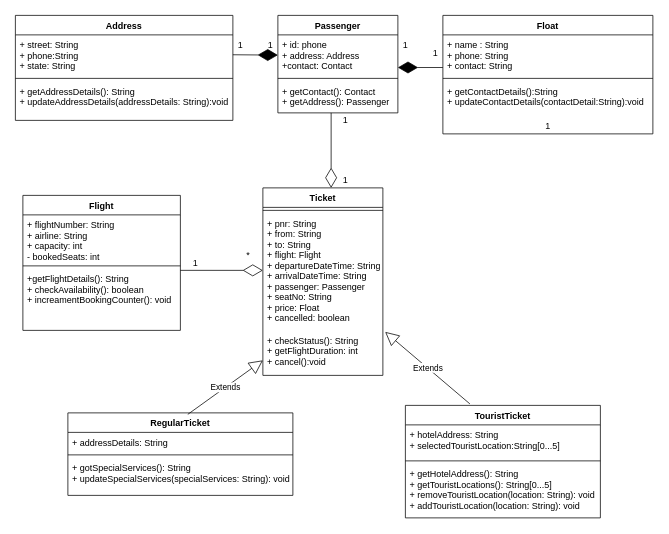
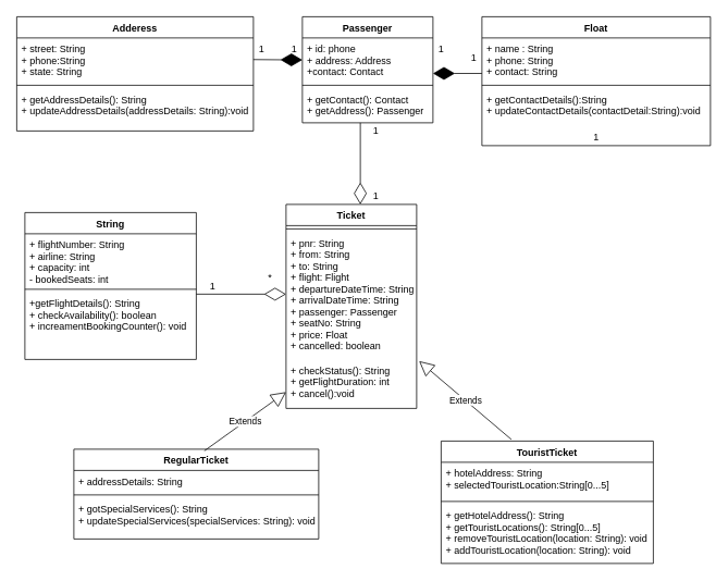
  <mxCell id="0" />
  <mxCell id="1" parent="0" />
- <mxCell id="2" value="Address" style="swimlane;fontStyle=1;align=center;verticalAlign=top;childLayout=stackLayout;horizontal=1;startSize=26;horizontalStack=0;resizeParent=1;resizeParentMax=0;resizeLast=0;collapsible=1;marginBottom=0;" vertex="1" parent="1"><mxGeometry y="20" width="290" height="140" as="geometry" x="20" /></mxCell>
+ <mxCell id="2" value="Adderess" style="swimlane;fontStyle=1;align=center;verticalAlign=top;childLayout=stackLayout;horizontal=1;startSize=26;horizontalStack=0;resizeParent=1;resizeParentMax=0;resizeLast=0;collapsible=1;marginBottom=0;" vertex="1" parent="1"><mxGeometry y="20" width="290" height="140" as="geometry" x="20" /></mxCell>
  <mxCell id="3" value="+ street: String&#10;+ phone:String&#10;+ state: String" style="text;strokeColor=none;fillColor=none;align=left;verticalAlign=top;spacingLeft=4;spacingRight=4;overflow=hidden;rotatable=0;points=[[0,0.5],[1,0.5]];portConstraint=eastwest;" vertex="1" parent="2"><mxGeometry y="26" width="290" height="54" as="geometry" /></mxCell>
  <mxCell id="4" value="" style="line;strokeWidth=1;fillColor=none;align=left;verticalAlign=middle;spacingTop=-1;spacingLeft=3;spacingRight=3;rotatable=0;labelPosition=right;points=[];portConstraint=eastwest;" vertex="1" parent="2"><mxGeometry y="80" width="290" height="8" as="geometry" /></mxCell>
  <mxCell id="5" value="+ getAddressDetails(): String&#10;+ updateAddressDetails(addressDetails: String):void&#10;" style="text;strokeColor=none;fillColor=none;align=left;verticalAlign=top;spacingLeft=4;spacingRight=4;overflow=hidden;rotatable=0;points=[[0,0.5],[1,0.5]];portConstraint=eastwest;" vertex="1" parent="2"><mxGeometry y="88" width="290" height="52" as="geometry" /></mxCell>
  <mxCell id="6" value="Float" style="swimlane;fontStyle=1;align=center;verticalAlign=top;childLayout=stackLayout;horizontal=1;startSize=26;horizontalStack=0;resizeParent=1;resizeParentMax=0;resizeLast=0;collapsible=1;marginBottom=0;" vertex="1" parent="1"><mxGeometry x="590" y="20" width="280" height="158" as="geometry" /></mxCell>
  <mxCell id="7" value="+ name : String&#10;+ phone: String&#10;+ contact: String" style="text;strokeColor=none;fillColor=none;align=left;verticalAlign=top;spacingLeft=4;spacingRight=4;overflow=hidden;rotatable=0;points=[[0,0.5],[1,0.5]];portConstraint=eastwest;" vertex="1" parent="6"><mxGeometry y="26" width="280" height="54" as="geometry" /></mxCell>
  <mxCell id="8" value="" style="line;strokeWidth=1;fillColor=none;align=left;verticalAlign=middle;spacingTop=-1;spacingLeft=3;spacingRight=3;rotatable=0;labelPosition=right;points=[];portConstraint=eastwest;" vertex="1" parent="6"><mxGeometry y="80" width="280" height="8" as="geometry" /></mxCell>
  <mxCell id="9" value="+ getContactDetails():String&#10;+ updateContactDetails(contactDetail:String):void" style="text;strokeColor=none;fillColor=none;align=left;verticalAlign=top;spacingLeft=4;spacingRight=4;overflow=hidden;rotatable=0;points=[[0,0.5],[1,0.5]];portConstraint=eastwest;" vertex="1" parent="6"><mxGeometry y="88" width="280" height="50" as="geometry" /></mxCell>
  <mxCell id="10" value="1" style="text;html=1;align=center;verticalAlign=middle;resizable=0;points=[];autosize=1;" vertex="1" parent="6"><mxGeometry y="138" width="280" height="20" as="geometry" /></mxCell>
  <mxCell id="11" value="Passenger" style="swimlane;fontStyle=1;align=center;verticalAlign=top;childLayout=stackLayout;horizontal=1;startSize=26;horizontalStack=0;resizeParent=1;resizeParentMax=0;resizeLast=0;collapsible=1;marginBottom=0;" vertex="1" parent="1"><mxGeometry x="370" y="20" width="160" height="130" as="geometry" /></mxCell>
  <mxCell id="12" value="+ id: phone&#10;+ address: Address&#10;+contact: Contact" style="text;strokeColor=none;fillColor=none;align=left;verticalAlign=top;spacingLeft=4;spacingRight=4;overflow=hidden;rotatable=0;points=[[0,0.5],[1,0.5]];portConstraint=eastwest;" vertex="1" parent="11"><mxGeometry y="26" width="160" height="54" as="geometry" /></mxCell>
  <mxCell id="13" value="" style="line;strokeWidth=1;fillColor=none;align=left;verticalAlign=middle;spacingTop=-1;spacingLeft=3;spacingRight=3;rotatable=0;labelPosition=right;points=[];portConstraint=eastwest;" vertex="1" parent="11"><mxGeometry y="80" width="160" height="8" as="geometry" /></mxCell>
  <mxCell id="14" value="+ getContact(): Contact&#10;+ getAddress(): Passenger" style="text;strokeColor=none;fillColor=none;align=left;verticalAlign=top;spacingLeft=4;spacingRight=4;overflow=hidden;rotatable=0;points=[[0,0.5],[1,0.5]];portConstraint=eastwest;" vertex="1" parent="11"><mxGeometry y="88" width="160" height="42" as="geometry" /></mxCell>
  <mxCell id="15" value="" style="endArrow=diamondThin;endFill=1;endSize=24;html=1;" edge="1" parent="1"><mxGeometry width="160" relative="1" as="geometry"><mxPoint x="310" y="72.5" as="sourcePoint" /><mxPoint x="370" y="73" as="targetPoint" /></mxGeometry></mxCell>
  <mxCell id="16" value="1" style="text;html=1;align=center;verticalAlign=middle;resizable=0;points=[];autosize=1;" vertex="1" parent="1"><mxGeometry x="310" y="50" width="20" height="20" as="geometry" /></mxCell>
  <mxCell id="17" value="1" style="text;html=1;align=center;verticalAlign=middle;resizable=0;points=[];autosize=1;" vertex="1" parent="1"><mxGeometry x="350" y="50" width="20" height="20" as="geometry" /></mxCell>
  <mxCell id="18" value="" style="endArrow=diamondThin;endFill=1;endSize=24;html=1;" edge="1" parent="1"><mxGeometry width="160" relative="1" as="geometry"><mxPoint x="590" y="89.5" as="sourcePoint" /><mxPoint x="530" y="89.5" as="targetPoint" /></mxGeometry></mxCell>
  <mxCell id="19" value="1" style="text;html=1;align=center;verticalAlign=middle;resizable=0;points=[];autosize=1;" vertex="1" parent="1"><mxGeometry x="530" y="50" width="20" height="20" as="geometry" /></mxCell>
  <mxCell id="20" value="1" style="text;html=1;align=center;verticalAlign=middle;resizable=0;points=[];autosize=1;" vertex="1" parent="1"><mxGeometry x="570" y="60" width="20" height="20" as="geometry" /></mxCell>
  <mxCell id="21" value="Ticket" style="swimlane;fontStyle=1;align=center;verticalAlign=top;childLayout=stackLayout;horizontal=1;startSize=26;horizontalStack=0;resizeParent=1;resizeParentMax=0;resizeLast=0;collapsible=1;marginBottom=0;" vertex="1" parent="1"><mxGeometry x="350" y="250" width="160" height="250" as="geometry" /></mxCell>
  <mxCell id="22" value="" style="line;strokeWidth=1;fillColor=none;align=left;verticalAlign=middle;spacingTop=-1;spacingLeft=3;spacingRight=3;rotatable=0;labelPosition=right;points=[];portConstraint=eastwest;" vertex="1" parent="21"><mxGeometry y="26" width="160" height="8" as="geometry" /></mxCell>
  <mxCell id="23" value="+ pnr: String&#10;+ from: String&#10;+ to: String&#10;+ flight: Flight&#10;+ departureDateTime: String&#10;+ arrivalDateTime: String&#10;+ passenger: Passenger&#10;+ seatNo: String&#10;+ price: Float&#10;+ cancelled: boolean&#10;&#10;" style="text;strokeColor=none;fillColor=none;align=left;verticalAlign=top;spacingLeft=4;spacingRight=4;overflow=hidden;rotatable=0;points=[[0,0.5],[1,0.5]];portConstraint=eastwest;" vertex="1" parent="21"><mxGeometry y="34" width="160" height="156" as="geometry" /></mxCell>
  <mxCell id="24" value="+ checkStatus(): String&#10;+ getFlightDuration: int&#10;+ cancel():void" style="text;strokeColor=none;fillColor=none;align=left;verticalAlign=top;spacingLeft=4;spacingRight=4;overflow=hidden;rotatable=0;points=[[0,0.5],[1,0.5]];portConstraint=eastwest;" vertex="1" parent="21"><mxGeometry y="190" width="160" height="60" as="geometry" /></mxCell>
  <mxCell id="25" value="RegularTicket" style="swimlane;fontStyle=1;align=center;verticalAlign=top;childLayout=stackLayout;horizontal=1;startSize=26;horizontalStack=0;resizeParent=1;resizeParentMax=0;resizeLast=0;collapsible=1;marginBottom=0;" vertex="1" parent="1"><mxGeometry x="90" y="550" width="300" height="110" as="geometry" /></mxCell>
  <mxCell id="26" value="+ addressDetails: String" style="text;strokeColor=none;fillColor=none;align=left;verticalAlign=top;spacingLeft=4;spacingRight=4;overflow=hidden;rotatable=0;points=[[0,0.5],[1,0.5]];portConstraint=eastwest;" vertex="1" parent="25"><mxGeometry y="26" width="300" height="26" as="geometry" /></mxCell>
  <mxCell id="27" value="" style="line;strokeWidth=1;fillColor=none;align=left;verticalAlign=middle;spacingTop=-1;spacingLeft=3;spacingRight=3;rotatable=0;labelPosition=right;points=[];portConstraint=eastwest;" vertex="1" parent="25"><mxGeometry y="52" width="300" height="8" as="geometry" /></mxCell>
  <mxCell id="28" value="+ gotSpecialServices(): String&#10;+ updateSpecialServices(specialServices: String): void" style="text;strokeColor=none;fillColor=none;align=left;verticalAlign=top;spacingLeft=4;spacingRight=4;overflow=hidden;rotatable=0;points=[[0,0.5],[1,0.5]];portConstraint=eastwest;" vertex="1" parent="25"><mxGeometry y="60" width="300" height="50" as="geometry" /></mxCell>
  <mxCell id="29" value="TouristTicket" style="swimlane;fontStyle=1;align=center;verticalAlign=top;childLayout=stackLayout;horizontal=1;startSize=26;horizontalStack=0;resizeParent=1;resizeParentMax=0;resizeLast=0;collapsible=1;marginBottom=0;" vertex="1" parent="1"><mxGeometry x="540" y="540" width="260" height="150" as="geometry" /></mxCell>
  <mxCell id="30" value="+ hotelAddress: String&#10;+ selectedTouristLocation:String[0...5]" style="text;strokeColor=none;fillColor=none;align=left;verticalAlign=top;spacingLeft=4;spacingRight=4;overflow=hidden;rotatable=0;points=[[0,0.5],[1,0.5]];portConstraint=eastwest;" vertex="1" parent="29"><mxGeometry y="26" width="260" height="44" as="geometry" /></mxCell>
  <mxCell id="31" value="" style="line;strokeWidth=1;fillColor=none;align=left;verticalAlign=middle;spacingTop=-1;spacingLeft=3;spacingRight=3;rotatable=0;labelPosition=right;points=[];portConstraint=eastwest;" vertex="1" parent="29"><mxGeometry y="70" width="260" height="8" as="geometry" /></mxCell>
  <mxCell id="32" value="+ getHotelAddress(): String&#10;+ getTouristLocations(): String[0...5]&#10;+ removeTouristLocation(location: String): void&#10;+ addTouristLocation(location: String): void" style="text;strokeColor=none;fillColor=none;align=left;verticalAlign=top;spacingLeft=4;spacingRight=4;overflow=hidden;rotatable=0;points=[[0,0.5],[1,0.5]];portConstraint=eastwest;" vertex="1" parent="29"><mxGeometry y="78" width="260" height="72" as="geometry" /></mxCell>
  <mxCell id="33" value="Extends" style="endArrow=block;endSize=16;endFill=0;html=1;exitX=0.533;exitY=0.018;exitDx=0;exitDy=0;exitPerimeter=0;" edge="1" parent="1" source="25"><mxGeometry width="160" relative="1" as="geometry"><mxPoint x="190" y="480" as="sourcePoint" /><mxPoint x="350" y="480" as="targetPoint" /></mxGeometry></mxCell>
  <mxCell id="34" value="Extends" style="endArrow=block;endSize=16;endFill=0;html=1;entryX=1.019;entryY=1.013;entryDx=0;entryDy=0;entryPerimeter=0;" edge="1" parent="1" target="23"><mxGeometry width="160" relative="1" as="geometry"><mxPoint x="626" y="538" as="sourcePoint" /><mxPoint x="710" y="490" as="targetPoint" /></mxGeometry></mxCell>
- <mxCell id="35" value="Flight" style="swimlane;fontStyle=1;align=center;verticalAlign=top;childLayout=stackLayout;horizontal=1;startSize=26;horizontalStack=0;resizeParent=1;resizeParentMax=0;resizeLast=0;collapsible=1;marginBottom=0;" vertex="1" parent="1"><mxGeometry x="30" y="260" width="210" height="180" as="geometry" /></mxCell>
+ <mxCell id="35" value="String" style="swimlane;fontStyle=1;align=center;verticalAlign=top;childLayout=stackLayout;horizontal=1;startSize=26;horizontalStack=0;resizeParent=1;resizeParentMax=0;resizeLast=0;collapsible=1;marginBottom=0;" vertex="1" parent="1"><mxGeometry x="30" y="260" width="210" height="180" as="geometry" /></mxCell>
  <mxCell id="36" value="+ flightNumber: String&#10;+ airline: String&#10;+ capacity: int&#10;- bookedSeats: int" style="text;strokeColor=none;fillColor=none;align=left;verticalAlign=top;spacingLeft=4;spacingRight=4;overflow=hidden;rotatable=0;points=[[0,0.5],[1,0.5]];portConstraint=eastwest;" vertex="1" parent="35"><mxGeometry y="26" width="210" height="64" as="geometry" /></mxCell>
  <mxCell id="37" value="" style="line;strokeWidth=1;fillColor=none;align=left;verticalAlign=middle;spacingTop=-1;spacingLeft=3;spacingRight=3;rotatable=0;labelPosition=right;points=[];portConstraint=eastwest;" vertex="1" parent="35"><mxGeometry y="90" width="210" height="8" as="geometry" /></mxCell>
  <mxCell id="38" value="+getFlightDetails(): String&#10;+ checkAvailability(): boolean&#10;+ increamentBookingCounter(): void" style="text;strokeColor=none;fillColor=none;align=left;verticalAlign=top;spacingLeft=4;spacingRight=4;overflow=hidden;rotatable=0;points=[[0,0.5],[1,0.5]];portConstraint=eastwest;" vertex="1" parent="35"><mxGeometry y="98" width="210" height="82" as="geometry" /></mxCell>
  <mxCell id="39" value="" style="endArrow=diamondThin;endFill=0;endSize=24;html=1;exitX=1;exitY=0.024;exitDx=0;exitDy=0;exitPerimeter=0;" edge="1" parent="1" source="38"><mxGeometry width="160" relative="1" as="geometry"><mxPoint x="250" y="360" as="sourcePoint" /><mxPoint x="350" y="360" as="targetPoint" /></mxGeometry></mxCell>
  <mxCell id="40" value="1" style="text;html=1;align=center;verticalAlign=middle;resizable=0;points=[];autosize=1;" vertex="1" parent="1"><mxGeometry x="250" y="340" width="20" height="20" as="geometry" /></mxCell>
  <mxCell id="41" value="*" style="text;html=1;align=center;verticalAlign=middle;resizable=0;points=[];autosize=1;" vertex="1" parent="1"><mxGeometry x="320" y="330" width="20" height="20" as="geometry" /></mxCell>
  <mxCell id="42" value="" style="endArrow=diamondThin;endFill=0;endSize=24;html=1;" edge="1" parent="1"><mxGeometry width="160" relative="1" as="geometry"><mxPoint x="441" y="150" as="sourcePoint" /><mxPoint x="441" y="250" as="targetPoint" /></mxGeometry></mxCell>
  <mxCell id="43" value="1" style="text;html=1;align=center;verticalAlign=middle;resizable=0;points=[];autosize=1;" vertex="1" parent="1"><mxGeometry x="450" y="150" width="20" height="20" as="geometry" /></mxCell>
  <mxCell id="44" value="1" style="text;html=1;align=center;verticalAlign=middle;resizable=0;points=[];autosize=1;" vertex="1" parent="1"><mxGeometry x="450" y="230" width="20" height="20" as="geometry" /></mxCell>
